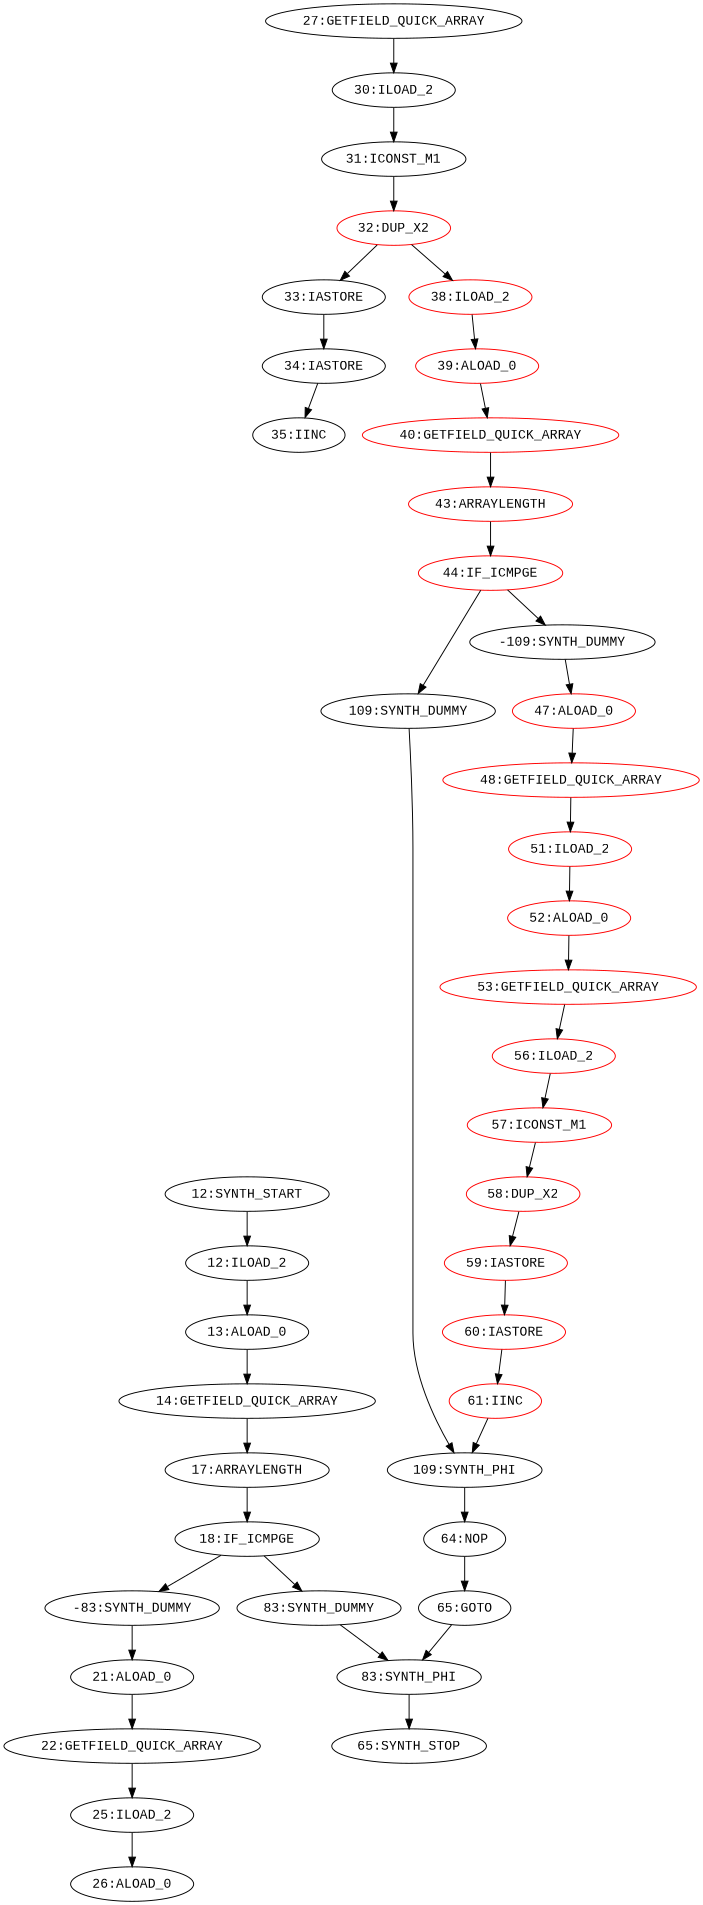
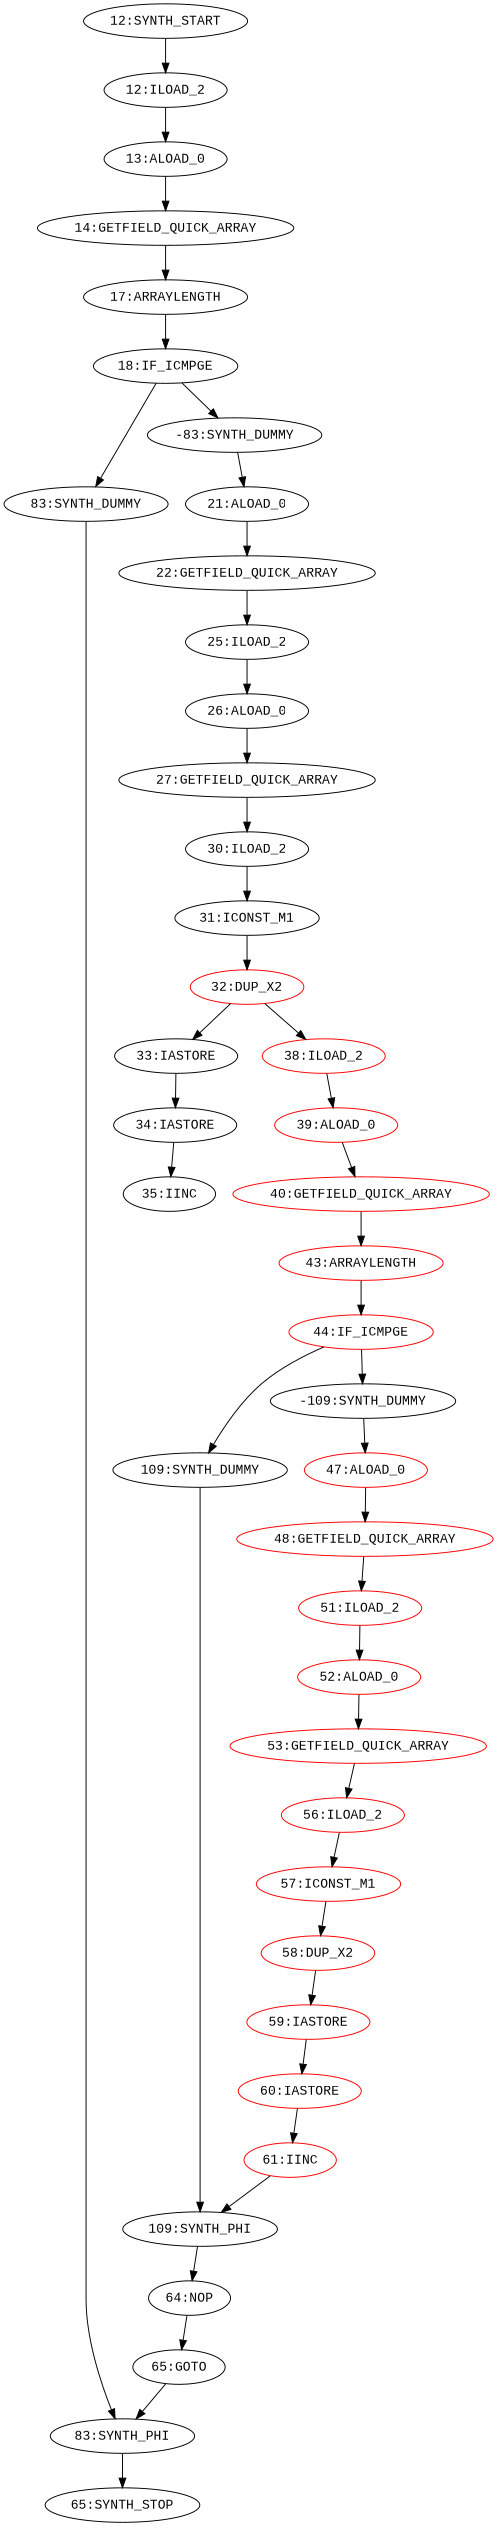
  digraph {
    fontname="Liberation Mono"
    node [fontname="Liberation Mono"]
    edge [fontname="Liberation Mono"]
    "12:SYNTH_START"
    "12:ILOAD_2"
    "13:ALOAD_0"
    "14:GETFIELD_QUICK_ARRAY"
    "17:ARRAYLENGTH"
    "18:IF_ICMPGE"
    "83:SYNTH_DUMMY"
    "-83:SYNTH_DUMMY"
    "83:SYNTH_PHI"
    "21:ALOAD_0"
    "65:SYNTH_STOP"
    "22:GETFIELD_QUICK_ARRAY"
    "25:ILOAD_2"
    "26:ALOAD_0"
    "27:GETFIELD_QUICK_ARRAY"
    "30:ILOAD_2"
    "31:ICONST_M1"
    "32:DUP_X2" [color=red]
    "33:IASTORE"
    "38:ILOAD_2" [color=red]
    "34:IASTORE"
    "35:IINC"
    "39:ALOAD_0" [color=red]
    "40:GETFIELD_QUICK_ARRAY" [color=red]
    "43:ARRAYLENGTH" [color=red]
    "44:IF_ICMPGE" [color=red]
    "109:SYNTH_DUMMY"
    "-109:SYNTH_DUMMY"
    "109:SYNTH_PHI"
    "47:ALOAD_0" [color=red]
    "64:NOP"
    "48:GETFIELD_QUICK_ARRAY" [color=red]
    "65:GOTO"
    "51:ILOAD_2" [color=red]
    "52:ALOAD_0" [color=red]
    "53:GETFIELD_QUICK_ARRAY" [color=red]
    "56:ILOAD_2" [color=red]
    "57:ICONST_M1" [color=red]
    "58:DUP_X2" [color=red]
    "59:IASTORE" [color=red]
    "60:IASTORE" [color=red]
    "61:IINC" [color=red]
    "12:SYNTH_START" -> "12:ILOAD_2"
    "12:ILOAD_2" -> "13:ALOAD_0"
    "13:ALOAD_0" -> "14:GETFIELD_QUICK_ARRAY"
    "14:GETFIELD_QUICK_ARRAY" -> "17:ARRAYLENGTH"
    "17:ARRAYLENGTH" -> "18:IF_ICMPGE"
    "18:IF_ICMPGE" -> "83:SYNTH_DUMMY"
    "18:IF_ICMPGE" -> "-83:SYNTH_DUMMY"
    "83:SYNTH_DUMMY" -> "83:SYNTH_PHI"
    "-83:SYNTH_DUMMY" -> "21:ALOAD_0"
    "83:SYNTH_PHI" -> "65:SYNTH_STOP"
    "21:ALOAD_0" -> "22:GETFIELD_QUICK_ARRAY"
    "22:GETFIELD_QUICK_ARRAY" -> "25:ILOAD_2"
    "25:ILOAD_2" -> "26:ALOAD_0"
+   "26:ALOAD_0" -> "27:GETFIELD_QUICK_ARRAY"
    "27:GETFIELD_QUICK_ARRAY" -> "30:ILOAD_2"
    "30:ILOAD_2" -> "31:ICONST_M1"
    "31:ICONST_M1" -> "32:DUP_X2"
    "32:DUP_X2" -> "33:IASTORE"
    "32:DUP_X2" -> "38:ILOAD_2"
    "33:IASTORE" -> "34:IASTORE"
    "38:ILOAD_2" -> "39:ALOAD_0"
    "34:IASTORE" -> "35:IINC"
    "39:ALOAD_0" -> "40:GETFIELD_QUICK_ARRAY"
    "40:GETFIELD_QUICK_ARRAY" -> "43:ARRAYLENGTH"
    "43:ARRAYLENGTH" -> "44:IF_ICMPGE"
    "44:IF_ICMPGE" -> "109:SYNTH_DUMMY"
    "44:IF_ICMPGE" -> "-109:SYNTH_DUMMY"
    "109:SYNTH_DUMMY" -> "109:SYNTH_PHI"
    "-109:SYNTH_DUMMY" -> "47:ALOAD_0"
    "109:SYNTH_PHI" -> "64:NOP"
    "47:ALOAD_0" -> "48:GETFIELD_QUICK_ARRAY"
    "64:NOP" -> "65:GOTO"
    "48:GETFIELD_QUICK_ARRAY" -> "51:ILOAD_2"
    "65:GOTO" -> "83:SYNTH_PHI"
    "51:ILOAD_2" -> "52:ALOAD_0"
    "52:ALOAD_0" -> "53:GETFIELD_QUICK_ARRAY"
    "53:GETFIELD_QUICK_ARRAY" -> "56:ILOAD_2"
    "56:ILOAD_2" -> "57:ICONST_M1"
    "57:ICONST_M1" -> "58:DUP_X2"
    "58:DUP_X2" -> "59:IASTORE"
    "59:IASTORE" -> "60:IASTORE"
    "60:IASTORE" -> "61:IINC"
    "61:IINC" -> "109:SYNTH_PHI"
  }
